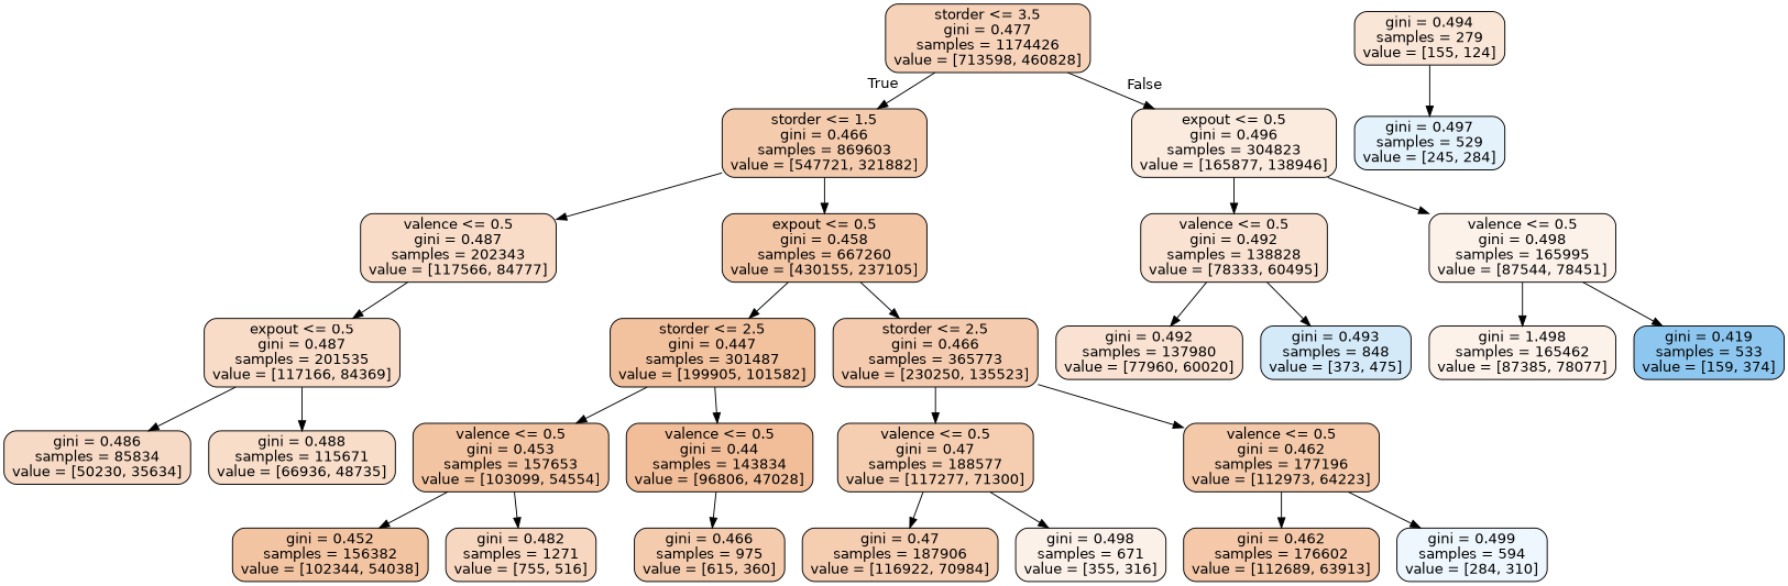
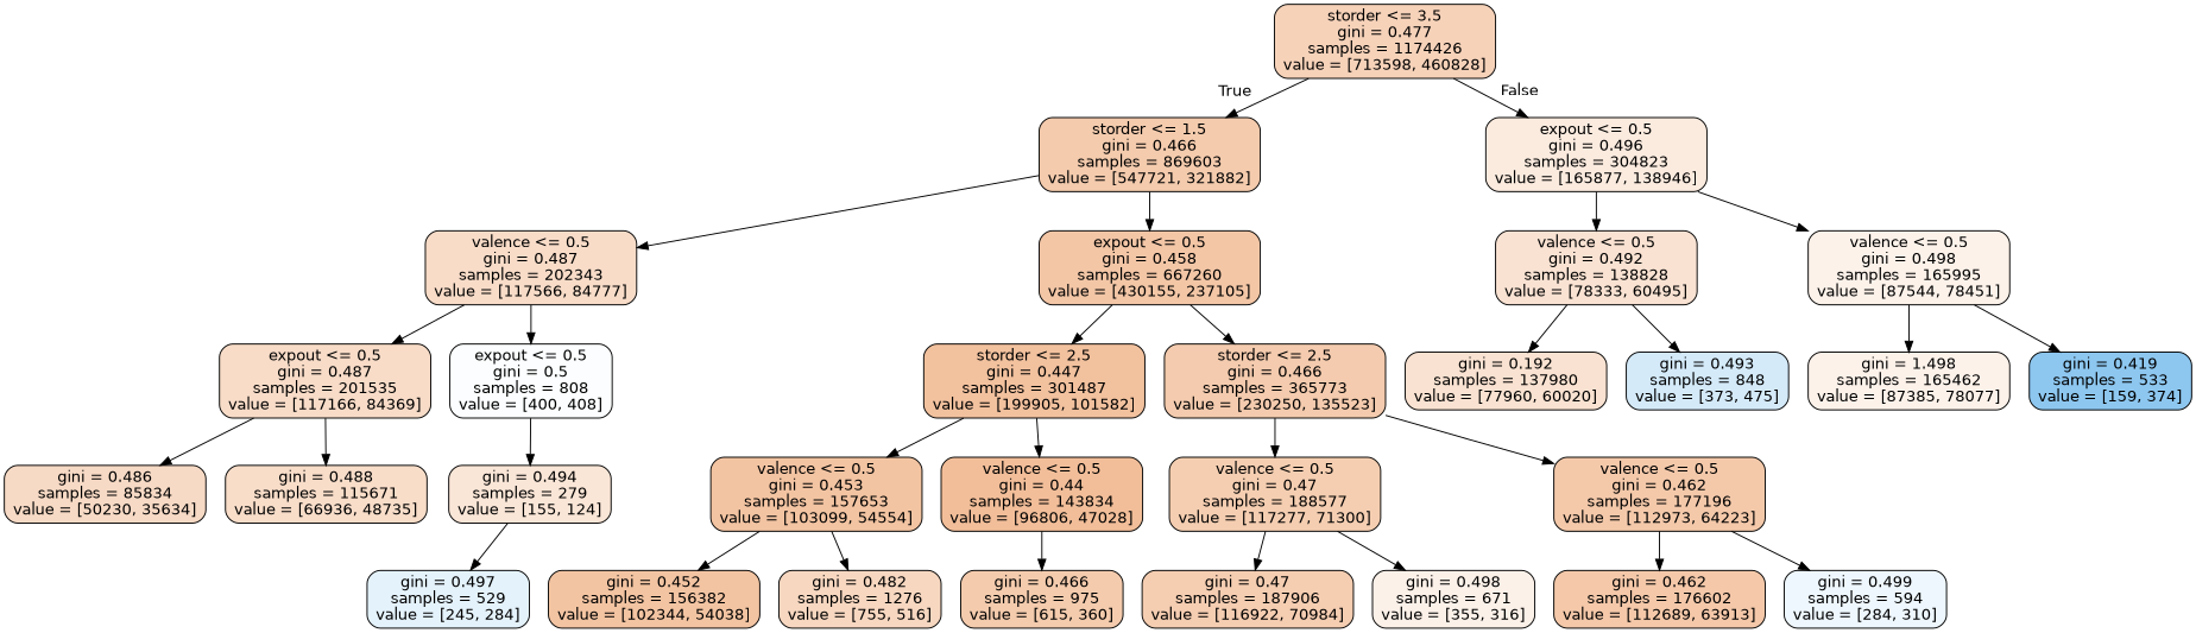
  digraph {
    node [color=black fillcolor="#f4cbad" fontname=helvetica shape=box style="filled, rounded"]
    edge [fontname=helvetica]
    n1 [fillcolor="#f6d2b9" label="storder <= 3.5\ngini = 0.477\nsamples = 1174426\nvalue = [713598, 460828]"]
    n2 [label="storder <= 1.5\ngini = 0.466\nsamples = 869603\nvalue = [547721, 321882]"]
    n3 [fillcolor="#fbebdf" label="expout <= 0.5\ngini = 0.496\nsamples = 304823\nvalue = [165877, 138946]"]
    n4 [fillcolor="#f8dcc8" label="valence <= 0.5\ngini = 0.487\nsamples = 202343\nvalue = [117566, 84777]"]
    n5 [fillcolor="#f3c6a6" label="expout <= 0.5\ngini = 0.458\nsamples = 667260\nvalue = [430155, 237105]"]
    n6 [fillcolor="#f9e2d2" label="valence <= 0.5\ngini = 0.492\nsamples = 138828\nvalue = [78333, 60495]"]
    n7 [fillcolor="#fcf2ea" label="valence <= 0.5\ngini = 0.498\nsamples = 165995\nvalue = [87544, 78451]"]
    n8 [fillcolor="#f8dcc8" label="expout <= 0.5\ngini = 0.487\nsamples = 201535\nvalue = [117166, 84369]"]
+   n9 [fillcolor="#fbfdfe" label="expout <= 0.5\ngini = 0.5\nsamples = 808\nvalue = [400, 408]"]
    n10 [fillcolor="#f2c19e" label="storder <= 2.5\ngini = 0.447\nsamples = 301487\nvalue = [199905, 101582]"]
    n11 [fillcolor="#f4cbae" label="storder <= 2.5\ngini = 0.466\nsamples = 365773\nvalue = [230250, 135523]"]
    n12 [fillcolor="#f7dac5" label="gini = 0.486\nsamples = 85834\nvalue = [50230, 35634]"]
    n13 [fillcolor="#f8ddc9" label="gini = 0.488\nsamples = 115671\nvalue = [66936, 48735]"]
    n14 [fillcolor="#fae6d7" label="gini = 0.494\nsamples = 279\nvalue = [155, 124]"]
    n15 [fillcolor="#e4f2fb" label="gini = 0.497\nsamples = 529\nvalue = [245, 284]"]
    n16 [fillcolor="#f3c4a2" label="valence <= 0.5\ngini = 0.453\nsamples = 157653\nvalue = [103099, 54554]"]
    n17 [fillcolor="#f2be99" label="valence <= 0.5\ngini = 0.44\nsamples = 143834\nvalue = [96806, 47028]"]
    n18 [fillcolor="#f5ceb1" label="valence <= 0.5\ngini = 0.47\nsamples = 188577\nvalue = [117277, 71300]"]
    n19 [fillcolor="#f4c9aa" label="valence <= 0.5\ngini = 0.462\nsamples = 177196\nvalue = [112973, 64223]"]
    n20 [fillcolor="#f3c4a2" label="gini = 0.452\nsamples = 156382\nvalue = [102344, 54038]"]
-   n21 [fillcolor="#f7d7c0" label="gini = 0.482\nsamples = 1271\nvalue = [755, 516]"]
+   n21 [fillcolor="#f7d7c0" label="gini = 0.482\nsamples = 1276\nvalue = [755, 516]"]
    n22 [label="gini = 0.466\nsamples = 975\nvalue = [615, 360]"]
    n23 [fillcolor="#f5cdb1" label="gini = 0.47\nsamples = 187906\nvalue = [116922, 70984]"]
    n24 [fillcolor="#fcf1e9" label="gini = 0.498\nsamples = 671\nvalue = [355, 316]"]
    n25 [fillcolor="#f4c8a9" label="gini = 0.462\nsamples = 176602\nvalue = [112689, 63913]"]
    n26 [fillcolor="#eef7fd" label="gini = 0.499\nsamples = 594\nvalue = [284, 310]"]
-   n27 [fillcolor="#f9e2d1" label="gini = 0.492\nsamples = 137980\nvalue = [77960, 60020]"]
+   n27 [fillcolor="#f9e2d1" label="gini = 0.192\nsamples = 137980\nvalue = [77960, 60020]"]
    n28 [fillcolor="#d4eaf9" label="gini = 0.493\nsamples = 848\nvalue = [373, 475]"]
    n29 [fillcolor="#fcf2ea" label="gini = 1.498\nsamples = 165462\nvalue = [87385, 78077]"]
    n30 [fillcolor="#8dc7f0" label="gini = 0.419\nsamples = 533\nvalue = [159, 374]"]
    n1 -> n2 [headlabel=True labelangle=45 labeldistance=2.5]
    n1 -> n3 [headlabel=False labelangle=-45 labeldistance=2.5]
    n2 -> n4
    n2 -> n5
    n3 -> n6
    n3 -> n7
    n4 -> n8
+   n4 -> n9
    n5 -> n10
    n5 -> n11
    n6 -> n27
    n6 -> n28
    n7 -> n29
    n7 -> n30
    n8 -> n12
    n8 -> n13
+   n9 -> n14
    n10 -> n16
    n10 -> n17
    n11 -> n18
    n11 -> n19
    n14 -> n15
    n16 -> n20
    n16 -> n21
    n17 -> n22
    n18 -> n23
    n18 -> n24
    n19 -> n25
    n19 -> n26
  }
